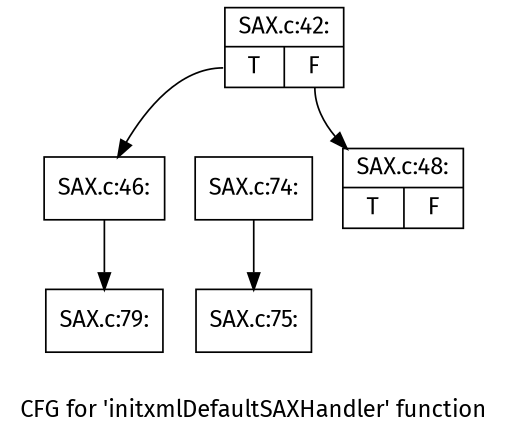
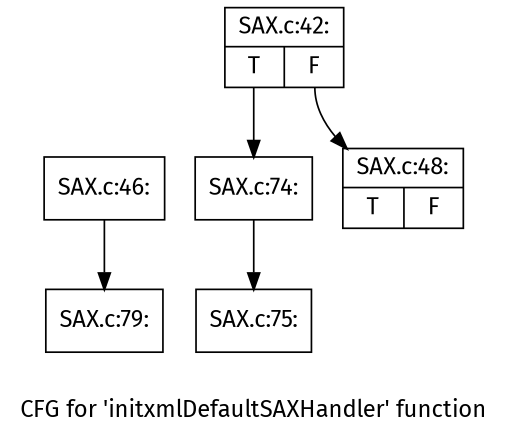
  digraph {
    fontname="Fira Sans"
    label="CFG for 'initxmlDefaultSAXHandler' function"
    node [fontname="Fira Sans" shape=record]
    edge [fontname="Fira Sans"]
    n1 [label="{SAX.c:42:|{<s0>T|<s1>F}}"]
    n2 [label="{SAX.c:46:}"]
    n3 [label="{SAX.c:48:|{<s0>T|<s1>F}}"]
    n4 [label="{SAX.c:79:}"]
    n5 [label="{SAX.c:74:}"]
    n6 [label="{SAX.c:75:}"]
-   n1 -> n2 [tailport=s0]
+   n1 -> n5 [tailport=s0]
    n1 -> n3 [tailport=s1]
    n2 -> n4
    n5 -> n6
  }
